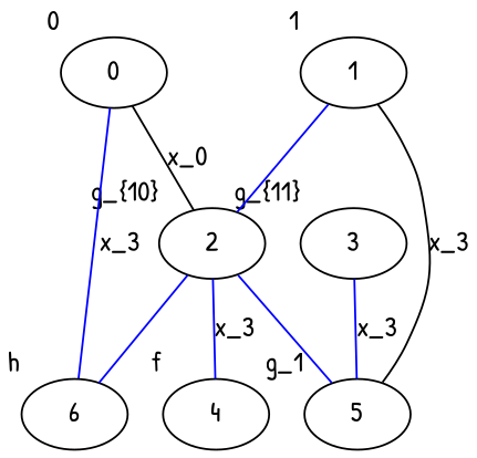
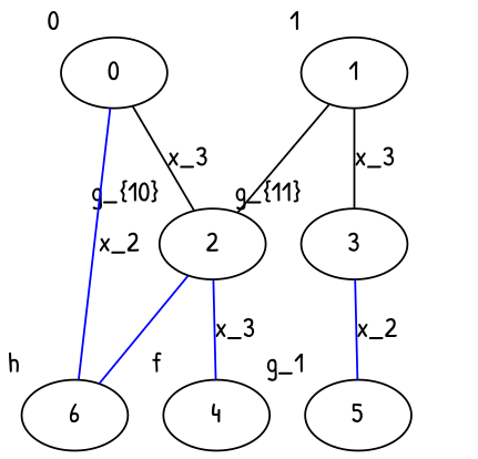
  graph {
    fontname="Patrick Hand"
    rankdir=TB
    node [fontname="Patrick Hand" style=pole]
    edge [fontname="Patrick Hand" color=blue]
    0 [xlabel=0]
    2 [style=inner xlabel="g_{10}"]
    6 [xlabel=h]
    4 [xlabel=f]
    5 [style=inner xlabel=g_1]
    3 [style=inner xlabel="g_{11}"]
    1 [xlabel=1]
-   0 -- 2 [label=x_0 color=""]
-   0 -- 6 [label=x_3]
+   0 -- 2 [label=x_3 color=""]
+   0 -- 6 [label=x_2]
    2 -- 6 [label=" " texlbl="$\overline{x}_2$"]
    2 -- 4 [label=x_3]
-   2 -- 5 [label=" " texlbl="$\overline{x}_2$"]
-   3 -- 5 [label=x_3]
-   1 -- 2 [label=" " texlbl="$\overline{x}_3$"]
-   1 -- 5 [label=x_3 color=""]
+   3 -- 5 [label=x_2]
+   1 -- 2 [label=" " texlbl="$\overline{x}_3$" color=""]
+   1 -- 3 [label=x_3 color=""]
  }
